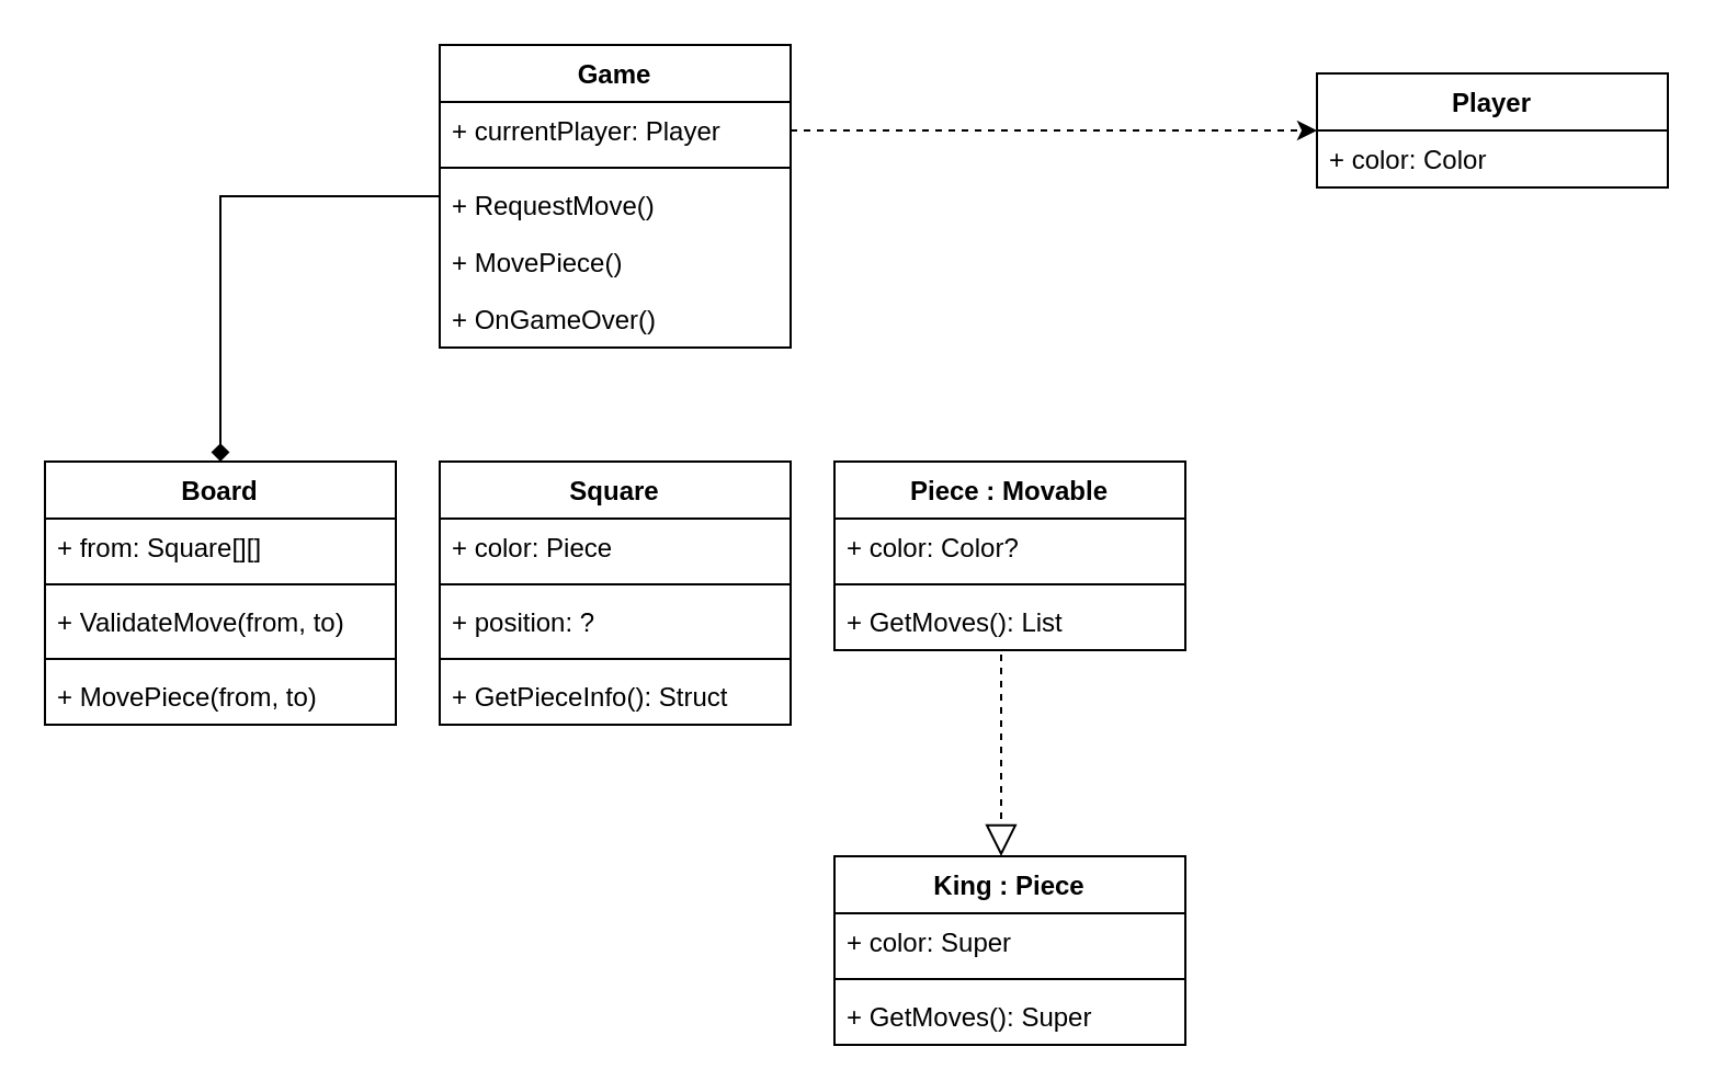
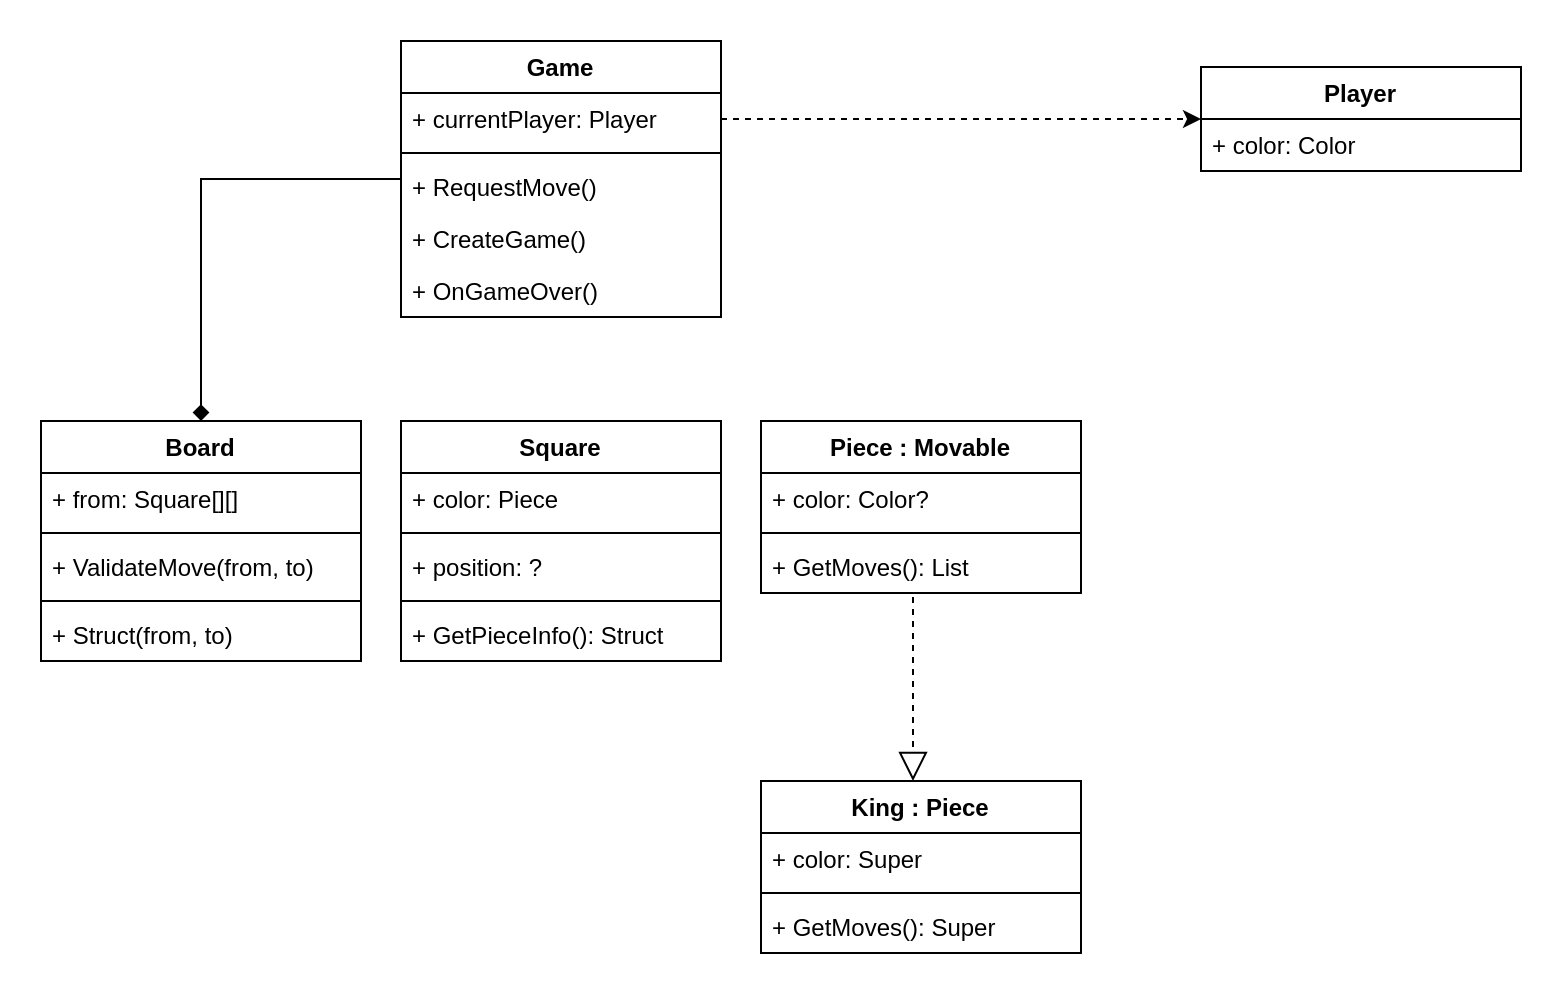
  <mxCell id="0" />
  <mxCell id="1" parent="0" />
  <mxCell id="2" value="Board" style="swimlane;fontStyle=1;align=center;verticalAlign=top;childLayout=stackLayout;horizontal=1;startSize=26;horizontalStack=0;resizeParent=1;resizeParentMax=0;resizeLast=0;collapsible=1;marginBottom=0;fontColor=default;fillColor=default;strokeColor=default;" vertex="1" parent="1"><mxGeometry x="20" y="210" width="160" height="120" as="geometry" /></mxCell>
  <mxCell id="3" value="+ from: Square[][]" style="text;strokeColor=none;fillColor=none;align=left;verticalAlign=top;spacingLeft=4;spacingRight=4;overflow=hidden;rotatable=0;points=[[0,0.5],[1,0.5]];portConstraint=eastwest;fontColor=default;" vertex="1" parent="2"><mxGeometry y="26" width="160" height="26" as="geometry" /></mxCell>
  <mxCell id="4" value="" style="line;strokeWidth=1;fillColor=none;align=left;verticalAlign=middle;spacingTop=-1;spacingLeft=3;spacingRight=3;rotatable=0;labelPosition=right;points=[];portConstraint=eastwest;strokeColor=default;fontColor=default;" vertex="1" parent="2"><mxGeometry y="52" width="160" height="8" as="geometry" /></mxCell>
  <mxCell id="5" value="+ ValidateMove(from, to)" style="text;strokeColor=none;fillColor=none;align=left;verticalAlign=top;spacingLeft=4;spacingRight=4;overflow=hidden;rotatable=0;points=[[0,0.5],[1,0.5]];portConstraint=eastwest;fontColor=default;" vertex="1" parent="2"><mxGeometry y="60" width="160" height="26" as="geometry" /></mxCell>
  <mxCell id="6" value="" style="line;strokeWidth=1;fillColor=none;align=left;verticalAlign=middle;spacingTop=-1;spacingLeft=3;spacingRight=3;rotatable=0;labelPosition=right;points=[];portConstraint=eastwest;strokeColor=default;fontColor=default;" vertex="1" parent="2"><mxGeometry y="86" width="160" height="8" as="geometry" /></mxCell>
- <mxCell id="7" value="+ MovePiece(from, to)" style="text;strokeColor=none;fillColor=none;align=left;verticalAlign=top;spacingLeft=4;spacingRight=4;overflow=hidden;rotatable=0;points=[[0,0.5],[1,0.5]];portConstraint=eastwest;fontColor=default;" vertex="1" parent="2"><mxGeometry y="94" width="160" height="26" as="geometry" /></mxCell>
+ <mxCell id="7" value="+ Struct(from, to)" style="text;strokeColor=none;fillColor=none;align=left;verticalAlign=top;spacingLeft=4;spacingRight=4;overflow=hidden;rotatable=0;points=[[0,0.5],[1,0.5]];portConstraint=eastwest;fontColor=default;" vertex="1" parent="2"><mxGeometry y="94" width="160" height="26" as="geometry" /></mxCell>
  <mxCell id="8" value="Square" style="swimlane;fontStyle=1;align=center;verticalAlign=top;childLayout=stackLayout;horizontal=1;startSize=26;horizontalStack=0;resizeParent=1;resizeParentMax=0;resizeLast=0;collapsible=1;marginBottom=0;fontColor=default;fillColor=default;strokeColor=default;" vertex="1" parent="1"><mxGeometry x="200" y="210" width="160" height="120" as="geometry" /></mxCell>
  <mxCell id="9" value="+ color: Piece" style="text;strokeColor=none;fillColor=none;align=left;verticalAlign=top;spacingLeft=4;spacingRight=4;overflow=hidden;rotatable=0;points=[[0,0.5],[1,0.5]];portConstraint=eastwest;fontColor=default;" vertex="1" parent="8"><mxGeometry y="26" width="160" height="26" as="geometry" /></mxCell>
  <mxCell id="10" value="" style="line;strokeWidth=1;fillColor=none;align=left;verticalAlign=middle;spacingTop=-1;spacingLeft=3;spacingRight=3;rotatable=0;labelPosition=right;points=[];portConstraint=eastwest;strokeColor=default;fontColor=default;" vertex="1" parent="8"><mxGeometry y="52" width="160" height="8" as="geometry" /></mxCell>
  <mxCell id="11" value="+ position: ?" style="text;strokeColor=none;fillColor=none;align=left;verticalAlign=top;spacingLeft=4;spacingRight=4;overflow=hidden;rotatable=0;points=[[0,0.5],[1,0.5]];portConstraint=eastwest;fontColor=default;" vertex="1" parent="8"><mxGeometry y="60" width="160" height="26" as="geometry" /></mxCell>
  <mxCell id="12" value="" style="line;strokeWidth=1;fillColor=none;align=left;verticalAlign=middle;spacingTop=-1;spacingLeft=3;spacingRight=3;rotatable=0;labelPosition=right;points=[];portConstraint=eastwest;strokeColor=default;fontColor=default;" vertex="1" parent="8"><mxGeometry y="86" width="160" height="8" as="geometry" /></mxCell>
  <mxCell id="13" value="+ GetPieceInfo(): Struct" style="text;strokeColor=none;fillColor=none;align=left;verticalAlign=top;spacingLeft=4;spacingRight=4;overflow=hidden;rotatable=0;points=[[0,0.5],[1,0.5]];portConstraint=eastwest;fontColor=default;" vertex="1" parent="8"><mxGeometry y="94" width="160" height="26" as="geometry" /></mxCell>
  <mxCell id="14" value="Piece : Movable" style="swimlane;fontStyle=1;align=center;verticalAlign=top;childLayout=stackLayout;horizontal=1;startSize=26;horizontalStack=0;resizeParent=1;resizeParentMax=0;resizeLast=0;collapsible=1;marginBottom=0;fontColor=default;fillColor=default;strokeColor=default;" vertex="1" parent="1"><mxGeometry x="380" y="210" width="160" height="86" as="geometry" /></mxCell>
  <mxCell id="15" value="+ color: Color?" style="text;strokeColor=none;fillColor=none;align=left;verticalAlign=top;spacingLeft=4;spacingRight=4;overflow=hidden;rotatable=0;points=[[0,0.5],[1,0.5]];portConstraint=eastwest;fontColor=default;" vertex="1" parent="14"><mxGeometry y="26" width="160" height="26" as="geometry" /></mxCell>
  <mxCell id="16" value="" style="line;strokeWidth=1;fillColor=none;align=left;verticalAlign=middle;spacingTop=-1;spacingLeft=3;spacingRight=3;rotatable=0;labelPosition=right;points=[];portConstraint=eastwest;" vertex="1" parent="14"><mxGeometry y="52" width="160" height="8" as="geometry" /></mxCell>
  <mxCell id="17" value="+ GetMoves(): List" style="text;strokeColor=none;fillColor=none;align=left;verticalAlign=top;spacingLeft=4;spacingRight=4;overflow=hidden;rotatable=0;points=[[0,0.5],[1,0.5]];portConstraint=eastwest;fontColor=default;" vertex="1" parent="14"><mxGeometry y="60" width="160" height="26" as="geometry" /></mxCell>
  <mxCell id="18" value="" style="endArrow=block;dashed=1;endFill=0;endSize=12;html=1;rounded=0;fontColor=default;exitX=0.475;exitY=1.077;exitDx=0;exitDy=0;exitPerimeter=0;strokeColor=default;labelBackgroundColor=default;" edge="1" parent="1" source="17"><mxGeometry width="160" relative="1" as="geometry"><mxPoint x="210" y="340" as="sourcePoint" /><mxPoint x="456" y="390" as="targetPoint" /></mxGeometry></mxCell>
  <mxCell id="19" value="King : Piece" style="swimlane;fontStyle=1;align=center;verticalAlign=top;childLayout=stackLayout;horizontal=1;startSize=26;horizontalStack=0;resizeParent=1;resizeParentMax=0;resizeLast=0;collapsible=1;marginBottom=0;fontColor=default;fillColor=default;strokeColor=default;" vertex="1" parent="1"><mxGeometry x="380" y="390" width="160" height="86" as="geometry" /></mxCell>
  <mxCell id="20" value="+ color: Super" style="text;strokeColor=none;fillColor=none;align=left;verticalAlign=top;spacingLeft=4;spacingRight=4;overflow=hidden;rotatable=0;points=[[0,0.5],[1,0.5]];portConstraint=eastwest;fontColor=default;" vertex="1" parent="19"><mxGeometry y="26" width="160" height="26" as="geometry" /></mxCell>
  <mxCell id="21" value="" style="line;strokeWidth=1;fillColor=none;align=left;verticalAlign=middle;spacingTop=-1;spacingLeft=3;spacingRight=3;rotatable=0;labelPosition=right;points=[];portConstraint=eastwest;" vertex="1" parent="19"><mxGeometry y="52" width="160" height="8" as="geometry" /></mxCell>
  <mxCell id="22" value="+ GetMoves(): Super" style="text;strokeColor=none;fillColor=none;align=left;verticalAlign=top;spacingLeft=4;spacingRight=4;overflow=hidden;rotatable=0;points=[[0,0.5],[1,0.5]];portConstraint=eastwest;fontColor=default;" vertex="1" parent="19"><mxGeometry y="60" width="160" height="26" as="geometry" /></mxCell>
  <mxCell id="23" style="edgeStyle=orthogonalEdgeStyle;rounded=0;orthogonalLoop=1;jettySize=auto;html=1;labelBackgroundColor=default;fontColor=default;strokeColor=default;endArrow=diamond;" edge="1" parent="1" source="24" target="2"><mxGeometry relative="1" as="geometry" /></mxCell>
  <mxCell id="24" value="Game" style="swimlane;fontStyle=1;align=center;verticalAlign=top;childLayout=stackLayout;horizontal=1;startSize=26;horizontalStack=0;resizeParent=1;resizeParentMax=0;resizeLast=0;collapsible=1;marginBottom=0;fontColor=default;strokeColor=default;fillColor=default;" vertex="1" parent="1"><mxGeometry x="200" y="20" width="160" height="138" as="geometry" /></mxCell>
  <mxCell id="25" value="+ currentPlayer: Player" style="text;strokeColor=none;fillColor=none;align=left;verticalAlign=top;spacingLeft=4;spacingRight=4;overflow=hidden;rotatable=0;points=[[0,0.5],[1,0.5]];portConstraint=eastwest;fontColor=default;" vertex="1" parent="24"><mxGeometry y="26" width="160" height="26" as="geometry" /></mxCell>
  <mxCell id="26" value="" style="line;strokeWidth=1;fillColor=none;align=left;verticalAlign=middle;spacingTop=-1;spacingLeft=3;spacingRight=3;rotatable=0;labelPosition=right;points=[];portConstraint=eastwest;fontColor=default;" vertex="1" parent="24"><mxGeometry y="52" width="160" height="8" as="geometry" /></mxCell>
  <mxCell id="27" value="+ RequestMove()" style="text;strokeColor=none;fillColor=none;align=left;verticalAlign=top;spacingLeft=4;spacingRight=4;overflow=hidden;rotatable=0;points=[[0,0.5],[1,0.5]];portConstraint=eastwest;fontColor=default;" vertex="1" parent="24"><mxGeometry y="60" width="160" height="26" as="geometry" /></mxCell>
- <mxCell id="28" value="+ MovePiece()" style="text;strokeColor=none;fillColor=none;align=left;verticalAlign=top;spacingLeft=4;spacingRight=4;overflow=hidden;rotatable=0;points=[[0,0.5],[1,0.5]];portConstraint=eastwest;fontColor=default;" vertex="1" parent="24"><mxGeometry y="86" width="160" height="26" as="geometry" /></mxCell>
+ <mxCell id="28" value="+ CreateGame()" style="text;strokeColor=none;fillColor=none;align=left;verticalAlign=top;spacingLeft=4;spacingRight=4;overflow=hidden;rotatable=0;points=[[0,0.5],[1,0.5]];portConstraint=eastwest;fontColor=default;" vertex="1" parent="24"><mxGeometry y="86" width="160" height="26" as="geometry" /></mxCell>
  <mxCell id="29" value="+ OnGameOver()" style="text;strokeColor=none;fillColor=none;align=left;verticalAlign=top;spacingLeft=4;spacingRight=4;overflow=hidden;rotatable=0;points=[[0,0.5],[1,0.5]];portConstraint=eastwest;fontColor=default;" vertex="1" parent="24"><mxGeometry y="112" width="160" height="26" as="geometry" /></mxCell>
  <mxCell id="30" value="Player" style="swimlane;fontStyle=1;align=center;verticalAlign=top;childLayout=stackLayout;horizontal=1;startSize=26;horizontalStack=0;resizeParent=1;resizeParentMax=0;resizeLast=0;collapsible=1;marginBottom=0;fontColor=default;strokeColor=default;fillColor=default;" vertex="1" parent="1"><mxGeometry x="600" y="33" width="160" height="52" as="geometry" /></mxCell>
  <mxCell id="31" value="+ color: Color" style="text;strokeColor=none;fillColor=none;align=left;verticalAlign=top;spacingLeft=4;spacingRight=4;overflow=hidden;rotatable=0;points=[[0,0.5],[1,0.5]];portConstraint=eastwest;fontColor=default;" vertex="1" parent="30"><mxGeometry y="26" width="160" height="26" as="geometry" /></mxCell>
  <mxCell id="32" style="edgeStyle=orthogonalEdgeStyle;rounded=0;orthogonalLoop=1;jettySize=auto;html=1;labelBackgroundColor=default;fontColor=default;strokeColor=default;dashed=1;" edge="1" parent="1" source="25" target="30"><mxGeometry relative="1" as="geometry" /></mxCell>
